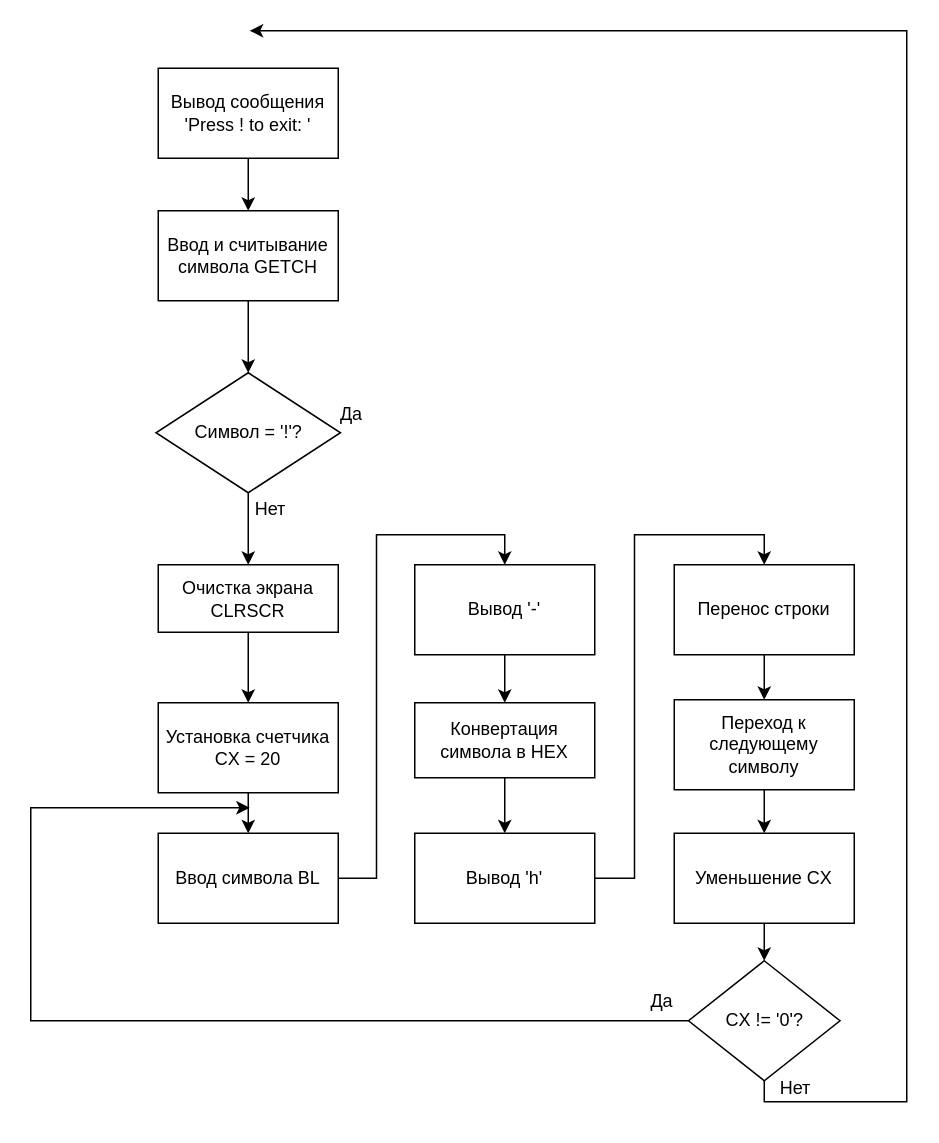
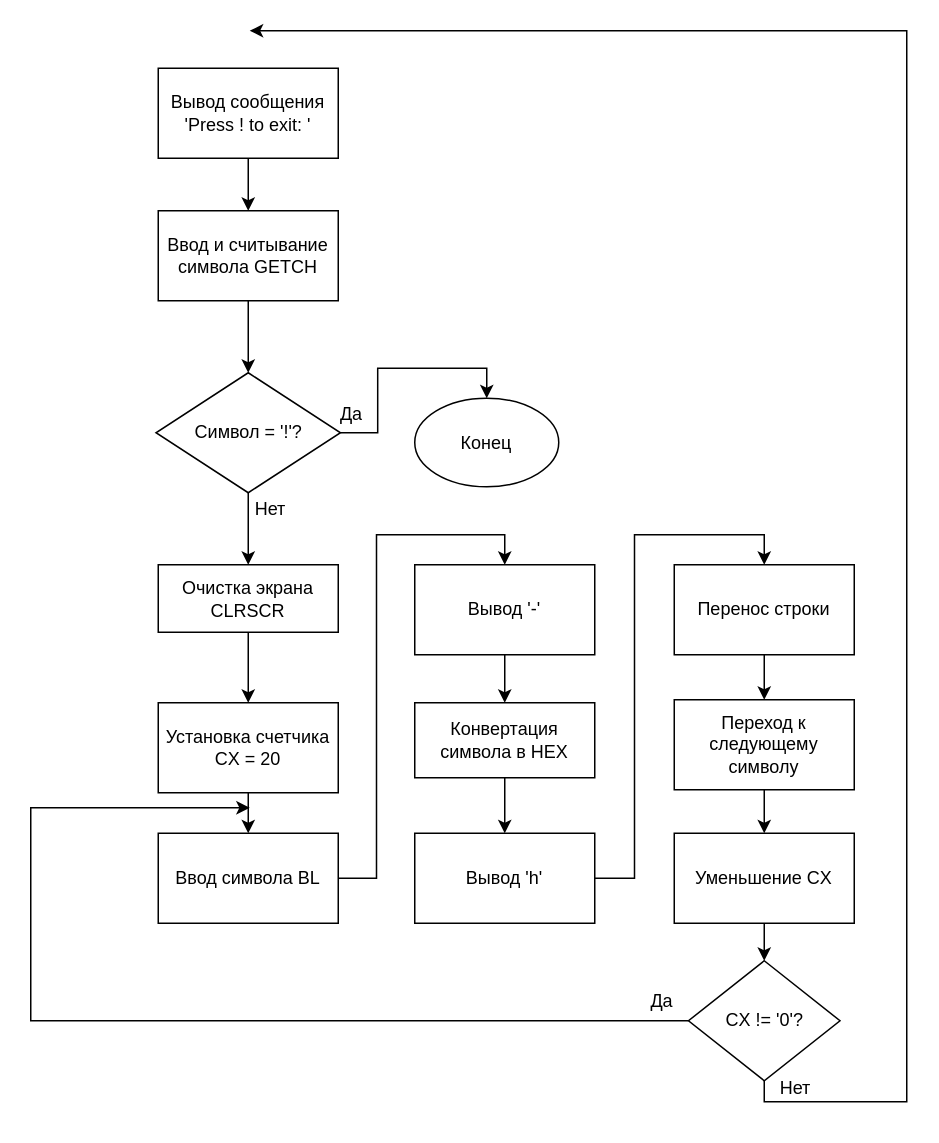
  <mxCell id="0" />
  <mxCell id="1" parent="0" />
  <mxCell id="2" style="edgeStyle=orthogonalEdgeStyle;rounded=0;orthogonalLoop=1;jettySize=auto;html=1;" edge="1" parent="1" source="3" target="5"><mxGeometry relative="1" as="geometry"><mxPoint x="165" y="132.4" as="targetPoint" /></mxGeometry></mxCell>
  <mxCell id="3" value="Вывод сообщения&lt;br&gt;'Press ! to exit: '" style="rounded=0;whiteSpace=wrap;html=1;" vertex="1" parent="1"><mxGeometry x="105" y="45" width="120" height="60" as="geometry" /></mxCell>
  <mxCell id="4" style="edgeStyle=orthogonalEdgeStyle;rounded=0;orthogonalLoop=1;jettySize=auto;html=1;entryX=0.5;entryY=0;entryDx=0;entryDy=0;" edge="1" parent="1" source="5" target="8"><mxGeometry relative="1" as="geometry"><mxPoint x="165" y="235.6" as="targetPoint" /></mxGeometry></mxCell>
  <mxCell id="5" value="Ввод и считывание символа GETCH" style="rounded=0;whiteSpace=wrap;html=1;" vertex="1" parent="1"><mxGeometry x="105" y="140" width="120" height="60" as="geometry" /></mxCell>
  <mxCell id="6" style="edgeStyle=orthogonalEdgeStyle;rounded=0;orthogonalLoop=1;jettySize=auto;html=1;" edge="1" parent="1" source="8" target="10"><mxGeometry relative="1" as="geometry" /></mxCell>
+ <mxCell id="7" style="edgeStyle=orthogonalEdgeStyle;rounded=0;orthogonalLoop=1;jettySize=auto;html=1;entryX=0.5;entryY=0;entryDx=0;entryDy=0;" edge="1" parent="1" source="8" target="33"><mxGeometry relative="1" as="geometry" /></mxCell>
  <mxCell id="8" value="Символ = '!'?" style="rhombus;whiteSpace=wrap;html=1;" vertex="1" parent="1"><mxGeometry x="103.5" y="248" width="123" height="80" as="geometry" /></mxCell>
  <mxCell id="9" style="edgeStyle=orthogonalEdgeStyle;rounded=0;orthogonalLoop=1;jettySize=auto;html=1;entryX=0.5;entryY=0;entryDx=0;entryDy=0;" edge="1" parent="1" source="10" target="13"><mxGeometry relative="1" as="geometry" /></mxCell>
  <mxCell id="10" value="Очистка экрана CLRSCR" style="rounded=0;whiteSpace=wrap;html=1;" vertex="1" parent="1"><mxGeometry x="105" y="376" width="120" height="45" as="geometry" /></mxCell>
  <mxCell id="11" value="Нет" style="text;html=1;align=center;verticalAlign=middle;whiteSpace=wrap;rounded=0;" vertex="1" parent="1"><mxGeometry x="165" y="324" width="30" height="30" as="geometry" /></mxCell>
  <mxCell id="12" style="edgeStyle=orthogonalEdgeStyle;rounded=0;orthogonalLoop=1;jettySize=auto;html=1;entryX=0.5;entryY=0;entryDx=0;entryDy=0;" edge="1" parent="1" source="13" target="15"><mxGeometry relative="1" as="geometry" /></mxCell>
  <mxCell id="13" value="Установка счетчика CX = 20" style="rounded=0;whiteSpace=wrap;html=1;" vertex="1" parent="1"><mxGeometry x="105" y="468" width="120" height="60" as="geometry" /></mxCell>
  <mxCell id="14" style="edgeStyle=orthogonalEdgeStyle;rounded=0;orthogonalLoop=1;jettySize=auto;html=1;entryX=0.5;entryY=0;entryDx=0;entryDy=0;" edge="1" parent="1" source="15" target="17"><mxGeometry relative="1" as="geometry" /></mxCell>
  <mxCell id="15" value="Ввод символа BL" style="rounded=0;whiteSpace=wrap;html=1;" vertex="1" parent="1"><mxGeometry x="105" y="555" width="120" height="60" as="geometry" /></mxCell>
  <mxCell id="16" style="edgeStyle=orthogonalEdgeStyle;rounded=0;orthogonalLoop=1;jettySize=auto;html=1;" edge="1" parent="1" source="17" target="19"><mxGeometry relative="1" as="geometry" /></mxCell>
  <mxCell id="17" value="Вывод '-'" style="rounded=0;whiteSpace=wrap;html=1;" vertex="1" parent="1"><mxGeometry x="276" y="376" width="120" height="60" as="geometry" /></mxCell>
  <mxCell id="18" style="edgeStyle=orthogonalEdgeStyle;rounded=0;orthogonalLoop=1;jettySize=auto;html=1;entryX=0.5;entryY=0;entryDx=0;entryDy=0;" edge="1" parent="1" source="19" target="21"><mxGeometry relative="1" as="geometry" /></mxCell>
  <mxCell id="19" value="Конвертация символа в HEX" style="rounded=0;whiteSpace=wrap;html=1;" vertex="1" parent="1"><mxGeometry x="276" y="468" width="120" height="50" as="geometry" /></mxCell>
  <mxCell id="20" style="edgeStyle=orthogonalEdgeStyle;rounded=0;orthogonalLoop=1;jettySize=auto;html=1;entryX=0.5;entryY=0;entryDx=0;entryDy=0;" edge="1" parent="1" source="21" target="23"><mxGeometry relative="1" as="geometry" /></mxCell>
  <mxCell id="21" value="Вывод 'h'" style="rounded=0;whiteSpace=wrap;html=1;" vertex="1" parent="1"><mxGeometry x="276" y="555" width="120" height="60" as="geometry" /></mxCell>
  <mxCell id="22" style="edgeStyle=orthogonalEdgeStyle;rounded=0;orthogonalLoop=1;jettySize=auto;html=1;entryX=0.5;entryY=0;entryDx=0;entryDy=0;" edge="1" parent="1" source="23" target="25"><mxGeometry relative="1" as="geometry" /></mxCell>
  <mxCell id="23" value="Перенос строки" style="rounded=0;whiteSpace=wrap;html=1;" vertex="1" parent="1"><mxGeometry x="449" y="376" width="120" height="60" as="geometry" /></mxCell>
  <mxCell id="24" style="edgeStyle=orthogonalEdgeStyle;rounded=0;orthogonalLoop=1;jettySize=auto;html=1;" edge="1" parent="1" source="25" target="27"><mxGeometry relative="1" as="geometry" /></mxCell>
  <mxCell id="25" value="Переход к следующему символу" style="rounded=0;whiteSpace=wrap;html=1;" vertex="1" parent="1"><mxGeometry x="449" y="466" width="120" height="60" as="geometry" /></mxCell>
  <mxCell id="26" style="edgeStyle=orthogonalEdgeStyle;rounded=0;orthogonalLoop=1;jettySize=auto;html=1;entryX=0.5;entryY=0;entryDx=0;entryDy=0;" edge="1" parent="1" source="27" target="30"><mxGeometry relative="1" as="geometry" /></mxCell>
  <mxCell id="27" value="Уменьшение CX" style="rounded=0;whiteSpace=wrap;html=1;" vertex="1" parent="1"><mxGeometry x="449" y="555" width="120" height="60" as="geometry" /></mxCell>
  <mxCell id="28" style="edgeStyle=orthogonalEdgeStyle;rounded=0;orthogonalLoop=1;jettySize=auto;html=1;" edge="1" parent="1" source="30"><mxGeometry relative="1" as="geometry"><mxPoint x="166" y="538" as="targetPoint" /><Array as="points"><mxPoint x="20" y="680" /><mxPoint x="20" y="538" /><mxPoint x="163" y="538" /></Array></mxGeometry></mxCell>
  <mxCell id="29" style="edgeStyle=orthogonalEdgeStyle;rounded=0;orthogonalLoop=1;jettySize=auto;html=1;" edge="1" parent="1" source="30"><mxGeometry relative="1" as="geometry"><mxPoint x="166" y="20" as="targetPoint" /><Array as="points"><mxPoint x="509" y="734" /><mxPoint x="604" y="734" /><mxPoint x="604" y="20" /></Array></mxGeometry></mxCell>
  <mxCell id="30" value="CX != '0'?" style="rhombus;whiteSpace=wrap;html=1;" vertex="1" parent="1"><mxGeometry x="458.5" y="640" width="101" height="80" as="geometry" /></mxCell>
  <mxCell id="31" value="Да" style="text;html=1;align=center;verticalAlign=middle;whiteSpace=wrap;rounded=0;" vertex="1" parent="1"><mxGeometry x="426" y="652" width="30" height="30" as="geometry" /></mxCell>
  <mxCell id="32" value="Нет" style="text;html=1;align=center;verticalAlign=middle;whiteSpace=wrap;rounded=0;" vertex="1" parent="1"><mxGeometry x="515" y="710" width="30" height="30" as="geometry" /></mxCell>
+ <mxCell id="33" value="Конец" style="ellipse;whiteSpace=wrap;html=1;" vertex="1" parent="1"><mxGeometry x="276" y="265" width="96" height="59" as="geometry" /></mxCell>
  <mxCell id="34" value="Да" style="text;html=1;align=center;verticalAlign=middle;whiteSpace=wrap;rounded=0;" vertex="1" parent="1"><mxGeometry x="219" y="261" width="30" height="30" as="geometry" /></mxCell>
